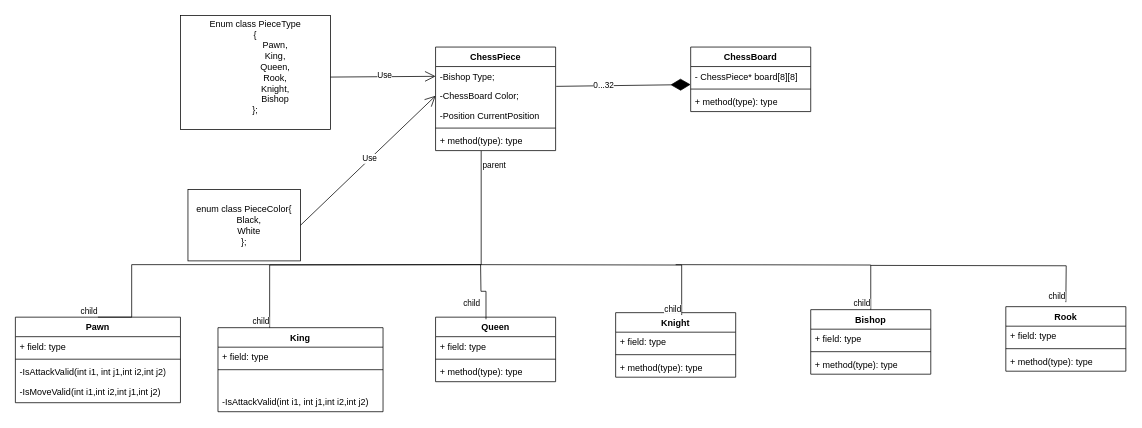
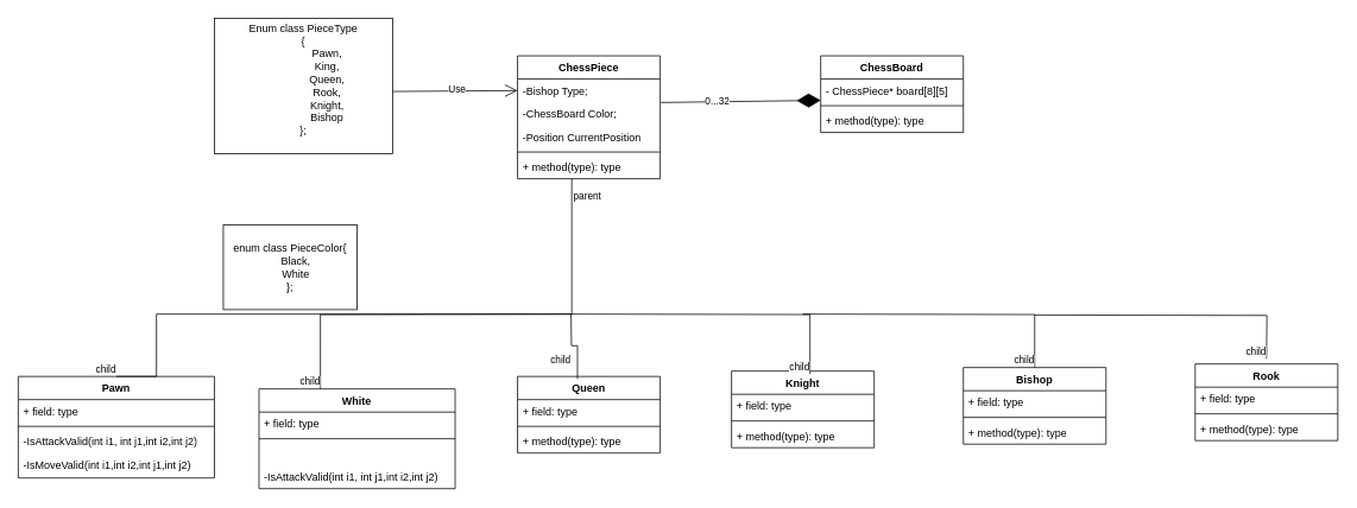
  <mxCell id="0" />
  <mxCell id="1" parent="0" />
  <mxCell id="2" value="ChessBoard" style="swimlane;fontStyle=1;align=center;verticalAlign=top;childLayout=stackLayout;horizontal=1;startSize=26;horizontalStack=0;resizeParent=1;resizeParentMax=0;resizeLast=0;collapsible=1;marginBottom=0;whiteSpace=wrap;html=1;" vertex="1" parent="1"><mxGeometry x="920" y="62" width="160" height="86" as="geometry" /></mxCell>
- <mxCell id="3" value="- ChessPiece* board[8][8]" style="text;strokeColor=none;fillColor=none;align=left;verticalAlign=top;spacingLeft=4;spacingRight=4;overflow=hidden;rotatable=0;points=[[0,0.5],[1,0.5]];portConstraint=eastwest;whiteSpace=wrap;html=1;" vertex="1" parent="2"><mxGeometry y="26" width="160" height="26" as="geometry" /></mxCell>
+ <mxCell id="3" value="- ChessPiece* board[8][5]" style="text;strokeColor=none;fillColor=none;align=left;verticalAlign=top;spacingLeft=4;spacingRight=4;overflow=hidden;rotatable=0;points=[[0,0.5],[1,0.5]];portConstraint=eastwest;whiteSpace=wrap;html=1;" vertex="1" parent="2"><mxGeometry y="26" width="160" height="26" as="geometry" /></mxCell>
  <mxCell id="4" value="" style="line;strokeWidth=1;fillColor=none;align=left;verticalAlign=middle;spacingTop=-1;spacingLeft=3;spacingRight=3;rotatable=0;labelPosition=right;points=[];portConstraint=eastwest;strokeColor=inherit;" vertex="1" parent="2"><mxGeometry y="52" width="160" height="8" as="geometry" /></mxCell>
  <mxCell id="5" value="+ method(type): type" style="text;strokeColor=none;fillColor=none;align=left;verticalAlign=top;spacingLeft=4;spacingRight=4;overflow=hidden;rotatable=0;points=[[0,0.5],[1,0.5]];portConstraint=eastwest;whiteSpace=wrap;html=1;" vertex="1" parent="2"><mxGeometry y="60" width="160" height="26" as="geometry" /></mxCell>
  <mxCell id="6" value="ChessPiece" style="swimlane;fontStyle=1;align=center;verticalAlign=top;childLayout=stackLayout;horizontal=1;startSize=26;horizontalStack=0;resizeParent=1;resizeParentMax=0;resizeLast=0;collapsible=1;marginBottom=0;whiteSpace=wrap;html=1;" vertex="1" parent="1"><mxGeometry x="580" y="62" width="160" height="138" as="geometry" /></mxCell>
  <mxCell id="7" value="-Bishop Type;" style="text;strokeColor=none;fillColor=none;align=left;verticalAlign=top;spacingLeft=4;spacingRight=4;overflow=hidden;rotatable=0;points=[[0,0.5],[1,0.5]];portConstraint=eastwest;whiteSpace=wrap;html=1;" vertex="1" parent="6"><mxGeometry y="26" width="160" height="26" as="geometry" /></mxCell>
  <mxCell id="8" value="-ChessBoard Color;" style="text;strokeColor=none;fillColor=none;align=left;verticalAlign=top;spacingLeft=4;spacingRight=4;overflow=hidden;rotatable=0;points=[[0,0.5],[1,0.5]];portConstraint=eastwest;whiteSpace=wrap;html=1;" vertex="1" parent="6"><mxGeometry y="52" width="160" height="26" as="geometry" /></mxCell>
  <mxCell id="9" value="-Position CurrentPosition" style="text;strokeColor=none;fillColor=none;align=left;verticalAlign=top;spacingLeft=4;spacingRight=4;overflow=hidden;rotatable=0;points=[[0,0.5],[1,0.5]];portConstraint=eastwest;whiteSpace=wrap;html=1;" vertex="1" parent="6"><mxGeometry y="78" width="160" height="26" as="geometry" /></mxCell>
  <mxCell id="10" value="" style="line;strokeWidth=1;fillColor=none;align=left;verticalAlign=middle;spacingTop=-1;spacingLeft=3;spacingRight=3;rotatable=0;labelPosition=right;points=[];portConstraint=eastwest;strokeColor=inherit;" vertex="1" parent="6"><mxGeometry y="104" width="160" height="8" as="geometry" /></mxCell>
  <mxCell id="11" value="+ method(type): type" style="text;strokeColor=none;fillColor=none;align=left;verticalAlign=top;spacingLeft=4;spacingRight=4;overflow=hidden;rotatable=0;points=[[0,0.5],[1,0.5]];portConstraint=eastwest;whiteSpace=wrap;html=1;" vertex="1" parent="6"><mxGeometry y="112" width="160" height="26" as="geometry" /></mxCell>
  <mxCell id="12" value="Enum class PieceType&lt;div&gt;{&lt;/div&gt;&lt;div&gt;&lt;span style=&quot;white-space: pre;&quot;&gt;&#09;&lt;span style=&quot;white-space: pre;&quot;&gt;&#09;&lt;/span&gt;&lt;/span&gt;Pawn,&lt;/div&gt;&lt;div&gt;&lt;span style=&quot;white-space: pre;&quot;&gt;&#09;&lt;span style=&quot;white-space: pre;&quot;&gt;&#09;&lt;/span&gt;&lt;/span&gt;King,&lt;/div&gt;&lt;div&gt;&lt;span style=&quot;white-space: pre;&quot;&gt;&#09;&lt;span style=&quot;white-space: pre;&quot;&gt;&#09;&lt;/span&gt;&lt;/span&gt;Queen,&lt;/div&gt;&lt;div&gt;&lt;span style=&quot;white-space: pre;&quot;&gt;&#09;&lt;span style=&quot;white-space: pre;&quot;&gt;&#09;&lt;/span&gt;&lt;/span&gt;Rook,&lt;/div&gt;&lt;div&gt;&lt;span style=&quot;white-space: pre;&quot;&gt;&#09;&lt;span style=&quot;white-space: pre;&quot;&gt;&#09;&lt;/span&gt;&lt;/span&gt;Knight,&lt;/div&gt;&lt;div&gt;&lt;span style=&quot;white-space: pre;&quot;&gt;&#09;&lt;span style=&quot;white-space: pre;&quot;&gt;&#09;&lt;/span&gt;&lt;/span&gt;Bishop&lt;/div&gt;&lt;div&gt;};&lt;/div&gt;&lt;div&gt;&lt;div&gt;&lt;br&gt;&lt;/div&gt;&lt;/div&gt;" style="html=1;whiteSpace=wrap;" vertex="1" parent="1"><mxGeometry x="240" y="20" width="200" height="152" as="geometry" /></mxCell>
  <mxCell id="13" value="" style="endArrow=open;endFill=1;endSize=12;html=1;rounded=0;entryX=0;entryY=0.5;entryDx=0;entryDy=0;" edge="1" parent="1" target="7"><mxGeometry width="160" relative="1" as="geometry"><mxPoint x="440" y="102" as="sourcePoint" /><mxPoint x="570" y="102" as="targetPoint" /></mxGeometry></mxCell>
  <mxCell id="14" value="Use" style="edgeLabel;html=1;align=center;verticalAlign=middle;resizable=0;points=[];" vertex="1" connectable="0" parent="13"><mxGeometry x="0.026" y="2" relative="1" as="geometry"><mxPoint as="offset" /></mxGeometry></mxCell>
  <mxCell id="15" value="&lt;div&gt;enum class PieceColor{&lt;/div&gt;&lt;div&gt;&amp;nbsp; &amp;nbsp; Black,&lt;/div&gt;&lt;div&gt;&amp;nbsp; &amp;nbsp; White&lt;/div&gt;&lt;div&gt;};&lt;/div&gt;" style="html=1;whiteSpace=wrap;" vertex="1" parent="1"><mxGeometry x="250" y="252" width="150" height="95" as="geometry" /></mxCell>
- <mxCell id="16" value="" style="endArrow=open;endFill=1;endSize=12;html=1;rounded=0;exitX=1;exitY=0.5;exitDx=0;exitDy=0;entryX=0;entryY=0.5;entryDx=0;entryDy=0;" edge="1" parent="1" source="15" target="8"><mxGeometry width="160" relative="1" as="geometry"><mxPoint x="410" y="282" as="sourcePoint" /><mxPoint x="570" y="282" as="targetPoint" /></mxGeometry></mxCell>
- <mxCell id="17" value="Use" style="edgeLabel;html=1;align=center;verticalAlign=middle;resizable=0;points=[];" vertex="1" connectable="0" parent="16"><mxGeometry x="0.017" y="1" relative="1" as="geometry"><mxPoint as="offset" /></mxGeometry></mxCell>
  <mxCell id="18" value="Pawn" style="swimlane;fontStyle=1;align=center;verticalAlign=top;childLayout=stackLayout;horizontal=1;startSize=26;horizontalStack=0;resizeParent=1;resizeParentMax=0;resizeLast=0;collapsible=1;marginBottom=0;whiteSpace=wrap;html=1;" vertex="1" parent="1"><mxGeometry x="20" y="422" width="220" height="114" as="geometry" /></mxCell>
  <mxCell id="19" value="+ field: type" style="text;strokeColor=none;fillColor=none;align=left;verticalAlign=top;spacingLeft=4;spacingRight=4;overflow=hidden;rotatable=0;points=[[0,0.5],[1,0.5]];portConstraint=eastwest;whiteSpace=wrap;html=1;" vertex="1" parent="18"><mxGeometry y="26" width="220" height="26" as="geometry" /></mxCell>
  <mxCell id="20" value="" style="line;strokeWidth=1;fillColor=none;align=left;verticalAlign=middle;spacingTop=-1;spacingLeft=3;spacingRight=3;rotatable=0;labelPosition=right;points=[];portConstraint=eastwest;strokeColor=inherit;" vertex="1" parent="18"><mxGeometry y="52" width="220" height="8" as="geometry" /></mxCell>
  <mxCell id="21" value="-IsAttackValid(int i1, int j1,int i2,int j2)" style="text;strokeColor=none;fillColor=none;align=left;verticalAlign=top;spacingLeft=4;spacingRight=4;overflow=hidden;rotatable=0;points=[[0,0.5],[1,0.5]];portConstraint=eastwest;whiteSpace=wrap;html=1;" vertex="1" parent="18"><mxGeometry y="60" width="220" height="26" as="geometry" /></mxCell>
  <mxCell id="22" value="-IsMoveValid(int i1,int i2,int j1,int j2)" style="text;strokeColor=none;fillColor=none;align=left;verticalAlign=top;spacingLeft=4;spacingRight=4;overflow=hidden;rotatable=0;points=[[0,0.5],[1,0.5]];portConstraint=eastwest;whiteSpace=wrap;html=1;" vertex="1" parent="18"><mxGeometry y="86" width="220" height="28" as="geometry" /></mxCell>
- <mxCell id="23" value="King" style="swimlane;fontStyle=1;align=center;verticalAlign=top;childLayout=stackLayout;horizontal=1;startSize=26;horizontalStack=0;resizeParent=1;resizeParentMax=0;resizeLast=0;collapsible=1;marginBottom=0;whiteSpace=wrap;html=1;" vertex="1" parent="1"><mxGeometry x="290" y="436" width="220" height="112" as="geometry" /></mxCell>
+ <mxCell id="23" value="White" style="swimlane;fontStyle=1;align=center;verticalAlign=top;childLayout=stackLayout;horizontal=1;startSize=26;horizontalStack=0;resizeParent=1;resizeParentMax=0;resizeLast=0;collapsible=1;marginBottom=0;whiteSpace=wrap;html=1;" vertex="1" parent="1"><mxGeometry x="290" y="436" width="220" height="112" as="geometry" /></mxCell>
  <mxCell id="24" value="+ field: type" style="text;strokeColor=none;fillColor=none;align=left;verticalAlign=top;spacingLeft=4;spacingRight=4;overflow=hidden;rotatable=0;points=[[0,0.5],[1,0.5]];portConstraint=eastwest;whiteSpace=wrap;html=1;" vertex="1" parent="23"><mxGeometry y="26" width="220" height="26" as="geometry" /></mxCell>
  <mxCell id="25" value="" style="line;strokeWidth=1;fillColor=none;align=left;verticalAlign=middle;spacingTop=-1;spacingLeft=3;spacingRight=3;rotatable=0;labelPosition=right;points=[];portConstraint=eastwest;strokeColor=inherit;" vertex="1" parent="23"><mxGeometry y="52" width="220" height="8" as="geometry" /></mxCell>
  <mxCell id="26" style="text;strokeColor=none;fillColor=none;align=left;verticalAlign=top;spacingLeft=4;spacingRight=4;overflow=hidden;rotatable=0;points=[[0,0.5],[1,0.5]];portConstraint=eastwest;whiteSpace=wrap;html=1;" vertex="1" parent="23"><mxGeometry y="60" width="220" height="26" as="geometry" /></mxCell>
  <mxCell id="27" value="-IsAttackValid(int i1, int j1,int i2,int j2)" style="text;strokeColor=none;fillColor=none;align=left;verticalAlign=top;spacingLeft=4;spacingRight=4;overflow=hidden;rotatable=0;points=[[0,0.5],[1,0.5]];portConstraint=eastwest;whiteSpace=wrap;html=1;" vertex="1" parent="23"><mxGeometry y="86" width="220" height="26" as="geometry" /></mxCell>
  <mxCell id="28" value="Queen" style="swimlane;fontStyle=1;align=center;verticalAlign=top;childLayout=stackLayout;horizontal=1;startSize=26;horizontalStack=0;resizeParent=1;resizeParentMax=0;resizeLast=0;collapsible=1;marginBottom=0;whiteSpace=wrap;html=1;" vertex="1" parent="1"><mxGeometry x="580" y="422" width="160" height="86" as="geometry" /></mxCell>
  <mxCell id="29" value="+ field: type" style="text;strokeColor=none;fillColor=none;align=left;verticalAlign=top;spacingLeft=4;spacingRight=4;overflow=hidden;rotatable=0;points=[[0,0.5],[1,0.5]];portConstraint=eastwest;whiteSpace=wrap;html=1;" vertex="1" parent="28"><mxGeometry y="26" width="160" height="26" as="geometry" /></mxCell>
  <mxCell id="30" value="" style="line;strokeWidth=1;fillColor=none;align=left;verticalAlign=middle;spacingTop=-1;spacingLeft=3;spacingRight=3;rotatable=0;labelPosition=right;points=[];portConstraint=eastwest;strokeColor=inherit;" vertex="1" parent="28"><mxGeometry y="52" width="160" height="8" as="geometry" /></mxCell>
  <mxCell id="31" value="+ method(type): type" style="text;strokeColor=none;fillColor=none;align=left;verticalAlign=top;spacingLeft=4;spacingRight=4;overflow=hidden;rotatable=0;points=[[0,0.5],[1,0.5]];portConstraint=eastwest;whiteSpace=wrap;html=1;" vertex="1" parent="28"><mxGeometry y="60" width="160" height="26" as="geometry" /></mxCell>
  <mxCell id="32" value="Knight" style="swimlane;fontStyle=1;align=center;verticalAlign=top;childLayout=stackLayout;horizontal=1;startSize=26;horizontalStack=0;resizeParent=1;resizeParentMax=0;resizeLast=0;collapsible=1;marginBottom=0;whiteSpace=wrap;html=1;" vertex="1" parent="1"><mxGeometry x="820" y="416" width="160" height="86" as="geometry" /></mxCell>
  <mxCell id="33" value="+ field: type" style="text;strokeColor=none;fillColor=none;align=left;verticalAlign=top;spacingLeft=4;spacingRight=4;overflow=hidden;rotatable=0;points=[[0,0.5],[1,0.5]];portConstraint=eastwest;whiteSpace=wrap;html=1;" vertex="1" parent="32"><mxGeometry y="26" width="160" height="26" as="geometry" /></mxCell>
  <mxCell id="34" value="" style="line;strokeWidth=1;fillColor=none;align=left;verticalAlign=middle;spacingTop=-1;spacingLeft=3;spacingRight=3;rotatable=0;labelPosition=right;points=[];portConstraint=eastwest;strokeColor=inherit;" vertex="1" parent="32"><mxGeometry y="52" width="160" height="8" as="geometry" /></mxCell>
  <mxCell id="35" value="+ method(type): type" style="text;strokeColor=none;fillColor=none;align=left;verticalAlign=top;spacingLeft=4;spacingRight=4;overflow=hidden;rotatable=0;points=[[0,0.5],[1,0.5]];portConstraint=eastwest;whiteSpace=wrap;html=1;" vertex="1" parent="32"><mxGeometry y="60" width="160" height="26" as="geometry" /></mxCell>
  <mxCell id="36" value="Bishop" style="swimlane;fontStyle=1;align=center;verticalAlign=top;childLayout=stackLayout;horizontal=1;startSize=26;horizontalStack=0;resizeParent=1;resizeParentMax=0;resizeLast=0;collapsible=1;marginBottom=0;whiteSpace=wrap;html=1;" vertex="1" parent="1"><mxGeometry x="1080" y="412" width="160" height="86" as="geometry" /></mxCell>
  <mxCell id="37" value="+ field: type" style="text;strokeColor=none;fillColor=none;align=left;verticalAlign=top;spacingLeft=4;spacingRight=4;overflow=hidden;rotatable=0;points=[[0,0.5],[1,0.5]];portConstraint=eastwest;whiteSpace=wrap;html=1;" vertex="1" parent="36"><mxGeometry y="26" width="160" height="26" as="geometry" /></mxCell>
  <mxCell id="38" value="" style="line;strokeWidth=1;fillColor=none;align=left;verticalAlign=middle;spacingTop=-1;spacingLeft=3;spacingRight=3;rotatable=0;labelPosition=right;points=[];portConstraint=eastwest;strokeColor=inherit;" vertex="1" parent="36"><mxGeometry y="52" width="160" height="8" as="geometry" /></mxCell>
  <mxCell id="39" value="+ method(type): type" style="text;strokeColor=none;fillColor=none;align=left;verticalAlign=top;spacingLeft=4;spacingRight=4;overflow=hidden;rotatable=0;points=[[0,0.5],[1,0.5]];portConstraint=eastwest;whiteSpace=wrap;html=1;" vertex="1" parent="36"><mxGeometry y="60" width="160" height="26" as="geometry" /></mxCell>
  <mxCell id="40" value="Rook" style="swimlane;fontStyle=1;align=center;verticalAlign=top;childLayout=stackLayout;horizontal=1;startSize=26;horizontalStack=0;resizeParent=1;resizeParentMax=0;resizeLast=0;collapsible=1;marginBottom=0;whiteSpace=wrap;html=1;" vertex="1" parent="1"><mxGeometry x="1340" y="408" width="160" height="86" as="geometry" /></mxCell>
  <mxCell id="41" value="+ field: type" style="text;strokeColor=none;fillColor=none;align=left;verticalAlign=top;spacingLeft=4;spacingRight=4;overflow=hidden;rotatable=0;points=[[0,0.5],[1,0.5]];portConstraint=eastwest;whiteSpace=wrap;html=1;" vertex="1" parent="40"><mxGeometry y="26" width="160" height="26" as="geometry" /></mxCell>
  <mxCell id="42" value="" style="line;strokeWidth=1;fillColor=none;align=left;verticalAlign=middle;spacingTop=-1;spacingLeft=3;spacingRight=3;rotatable=0;labelPosition=right;points=[];portConstraint=eastwest;strokeColor=inherit;" vertex="1" parent="40"><mxGeometry y="52" width="160" height="8" as="geometry" /></mxCell>
  <mxCell id="43" value="+ method(type): type" style="text;strokeColor=none;fillColor=none;align=left;verticalAlign=top;spacingLeft=4;spacingRight=4;overflow=hidden;rotatable=0;points=[[0,0.5],[1,0.5]];portConstraint=eastwest;whiteSpace=wrap;html=1;" vertex="1" parent="40"><mxGeometry y="60" width="160" height="26" as="geometry" /></mxCell>
  <mxCell id="44" value="" style="endArrow=none;html=1;edgeStyle=orthogonalEdgeStyle;rounded=0;entryX=0.5;entryY=0;entryDx=0;entryDy=0;exitX=0.38;exitY=1.015;exitDx=0;exitDy=0;exitPerimeter=0;" edge="1" parent="1" source="11" target="18"><mxGeometry relative="1" as="geometry"><mxPoint x="640" y="282" as="sourcePoint" /><mxPoint x="620" y="352" as="targetPoint" /><Array as="points"><mxPoint x="641" y="352" /><mxPoint x="175" y="352" /></Array></mxGeometry></mxCell>
  <mxCell id="45" value="parent" style="edgeLabel;resizable=0;html=1;align=left;verticalAlign=bottom;" connectable="0" vertex="1" parent="44"><mxGeometry x="-1" relative="1" as="geometry"><mxPoint y="28" as="offset" /></mxGeometry></mxCell>
  <mxCell id="46" value="child" style="edgeLabel;resizable=0;html=1;align=right;verticalAlign=bottom;" connectable="0" vertex="1" parent="44"><mxGeometry x="1" relative="1" as="geometry" /></mxCell>
  <mxCell id="47" value="" style="endArrow=none;html=1;edgeStyle=orthogonalEdgeStyle;rounded=0;entryX=0.313;entryY=0;entryDx=0;entryDy=0;entryPerimeter=0;" edge="1" parent="1" target="23"><mxGeometry relative="1" as="geometry"><mxPoint x="640" y="352" as="sourcePoint" /><mxPoint x="800" y="352" as="targetPoint" /></mxGeometry></mxCell>
  <mxCell id="48" value="child" style="edgeLabel;resizable=0;html=1;align=right;verticalAlign=bottom;" connectable="0" vertex="1" parent="47"><mxGeometry x="1" relative="1" as="geometry" /></mxCell>
  <mxCell id="49" value="" style="endArrow=none;html=1;edgeStyle=orthogonalEdgeStyle;rounded=0;entryX=0.42;entryY=0.033;entryDx=0;entryDy=0;entryPerimeter=0;" edge="1" parent="1" target="28"><mxGeometry relative="1" as="geometry"><mxPoint x="640" y="352" as="sourcePoint" /><mxPoint x="650" y="412" as="targetPoint" /></mxGeometry></mxCell>
  <mxCell id="50" value="child" style="edgeLabel;resizable=0;html=1;align=right;verticalAlign=bottom;" connectable="0" vertex="1" parent="49"><mxGeometry x="1" relative="1" as="geometry"><mxPoint x="-7" y="-13" as="offset" /></mxGeometry></mxCell>
  <mxCell id="51" value="" style="endArrow=none;html=1;edgeStyle=orthogonalEdgeStyle;rounded=0;entryX=0.55;entryY=0.037;entryDx=0;entryDy=0;entryPerimeter=0;" edge="1" parent="1" target="32"><mxGeometry relative="1" as="geometry"><mxPoint x="640" y="352" as="sourcePoint" /><mxPoint x="800" y="352" as="targetPoint" /></mxGeometry></mxCell>
  <mxCell id="52" value="child" style="edgeLabel;resizable=0;html=1;align=right;verticalAlign=bottom;" connectable="0" vertex="1" parent="51"><mxGeometry x="1" relative="1" as="geometry" /></mxCell>
  <mxCell id="53" value="" style="endArrow=none;html=1;edgeStyle=orthogonalEdgeStyle;rounded=0;entryX=0.5;entryY=0;entryDx=0;entryDy=0;" edge="1" parent="1" target="36"><mxGeometry relative="1" as="geometry"><mxPoint x="900" y="352" as="sourcePoint" /><mxPoint x="1060" y="352" as="targetPoint" /></mxGeometry></mxCell>
  <mxCell id="54" value="child" style="edgeLabel;resizable=0;html=1;align=right;verticalAlign=bottom;" connectable="0" vertex="1" parent="53"><mxGeometry x="1" relative="1" as="geometry" /></mxCell>
  <mxCell id="55" value="" style="endArrow=none;html=1;edgeStyle=orthogonalEdgeStyle;rounded=0;" edge="1" parent="1"><mxGeometry relative="1" as="geometry"><mxPoint x="1160" y="353" as="sourcePoint" /><mxPoint x="1420" y="402" as="targetPoint" /></mxGeometry></mxCell>
  <mxCell id="56" value="child" style="edgeLabel;resizable=0;html=1;align=right;verticalAlign=bottom;" connectable="0" vertex="1" parent="55"><mxGeometry x="1" relative="1" as="geometry" /></mxCell>
  <mxCell id="57" value="" style="endArrow=diamondThin;endFill=1;endSize=24;html=1;rounded=0;exitX=1.005;exitY=0.015;exitDx=0;exitDy=0;exitPerimeter=0;" edge="1" parent="1" source="8"><mxGeometry width="160" relative="1" as="geometry"><mxPoint x="760" y="112" as="sourcePoint" /><mxPoint x="920" y="112" as="targetPoint" /></mxGeometry></mxCell>
  <mxCell id="58" value="0...32" style="edgeLabel;html=1;align=center;verticalAlign=middle;resizable=0;points=[];" vertex="1" connectable="0" parent="57"><mxGeometry x="-0.297" y="1" relative="1" as="geometry"><mxPoint as="offset" /></mxGeometry></mxCell>
